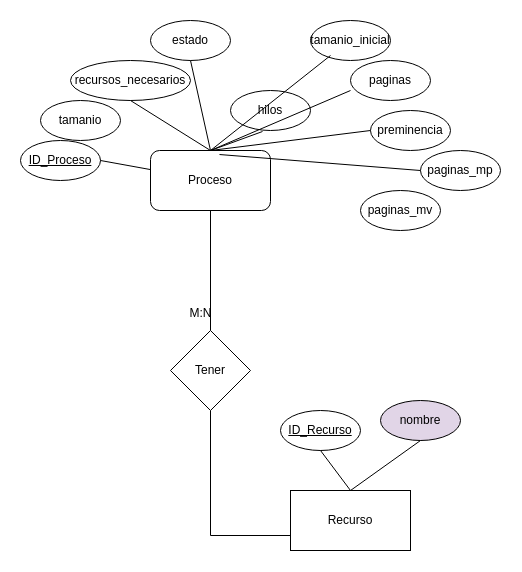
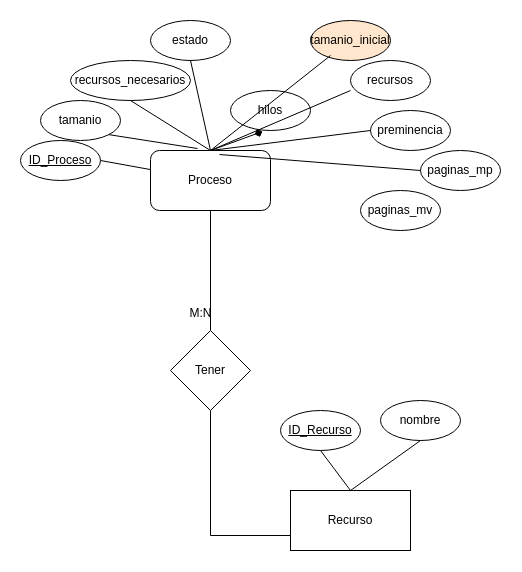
  <mxCell id="0" />
  <mxCell id="1" parent="0" />
  <mxCell id="2" value="Proceso" style="whiteSpace=wrap;html=1;rounded=1;" vertex="1" parent="1"><mxGeometry x="150" y="150" width="120" height="60" as="geometry" /></mxCell>
  <mxCell id="3" value="&lt;u&gt;ID_Proceso&lt;/u&gt;" style="ellipse;whiteSpace=wrap;html=1;" vertex="1" parent="1"><mxGeometry x="20" y="140" width="80" height="40" as="geometry" /></mxCell>
  <mxCell id="4" style="rounded=0;orthogonalLoop=1;jettySize=auto;html=1;entryX=1;entryY=0.5;entryDx=0;entryDy=0;endArrow=none;startFill=0;" edge="1" parent="1" source="2" target="3"><mxGeometry relative="1" as="geometry" /></mxCell>
  <mxCell id="5" value="tamanio" style="ellipse;whiteSpace=wrap;html=1;" vertex="1" parent="1"><mxGeometry x="40" y="100" width="80" height="40" as="geometry" /></mxCell>
+ <mxCell id="6" value="" style="endArrow=none;html=1;rounded=0;entryX=1;entryY=1;entryDx=0;entryDy=0;exitX=0.392;exitY=-0.033;exitDx=0;exitDy=0;exitPerimeter=0;" edge="1" parent="1" source="2" target="5"><mxGeometry width="50" height="50" relative="1" as="geometry"><mxPoint x="330" y="150" as="sourcePoint" /><mxPoint x="380" y="100" as="targetPoint" /></mxGeometry></mxCell>
  <mxCell id="7" value="recursos_necesarios" style="ellipse;whiteSpace=wrap;html=1;" vertex="1" parent="1"><mxGeometry x="70" y="60" width="120" height="40" as="geometry" /></mxCell>
  <mxCell id="8" value="estado" style="ellipse;whiteSpace=wrap;html=1;" vertex="1" parent="1"><mxGeometry x="150" y="20" width="80" height="40" as="geometry" /></mxCell>
  <mxCell id="9" value="hilos" style="ellipse;whiteSpace=wrap;html=1;" vertex="1" parent="1"><mxGeometry x="230" y="90" width="80" height="40" as="geometry" /></mxCell>
- <mxCell id="10" value="tamanio_inicial" style="ellipse;whiteSpace=wrap;html=1;" vertex="1" parent="1"><mxGeometry x="310" y="20" width="80" height="40" as="geometry" /></mxCell>
+ <mxCell id="10" value="tamanio_inicial" style="ellipse;whiteSpace=wrap;html=1;fillColor=#ffe6cc;" vertex="1" parent="1"><mxGeometry x="310" y="20" width="80" height="40" as="geometry" /></mxCell>
  <mxCell id="11" value="preminencia" style="ellipse;whiteSpace=wrap;html=1;" vertex="1" parent="1"><mxGeometry x="370" y="110" width="80" height="40" as="geometry" /></mxCell>
- <mxCell id="12" value="paginas" style="ellipse;whiteSpace=wrap;html=1;" vertex="1" parent="1"><mxGeometry x="350" y="60" width="80" height="40" as="geometry" /></mxCell>
+ <mxCell id="12" value="recursos" style="ellipse;whiteSpace=wrap;html=1;" vertex="1" parent="1"><mxGeometry x="350" y="60" width="80" height="40" as="geometry" /></mxCell>
  <mxCell id="13" value="paginas_mp" style="ellipse;whiteSpace=wrap;html=1;" vertex="1" parent="1"><mxGeometry x="420" y="150" width="80" height="40" as="geometry" /></mxCell>
  <mxCell id="14" value="paginas_mv" style="ellipse;whiteSpace=wrap;html=1;" vertex="1" parent="1"><mxGeometry x="360" y="190" width="80" height="40" as="geometry" /></mxCell>
  <mxCell id="15" style="rounded=0;orthogonalLoop=1;jettySize=auto;html=1;entryX=0.5;entryY=1;entryDx=0;entryDy=0;endArrow=none;startFill=0;exitX=0.5;exitY=0;exitDx=0;exitDy=0;" edge="1" parent="1" source="2" target="7"><mxGeometry relative="1" as="geometry"><mxPoint x="430" y="91" as="sourcePoint" /><mxPoint x="393" y="30" as="targetPoint" /></mxGeometry></mxCell>
  <mxCell id="16" style="rounded=0;orthogonalLoop=1;jettySize=auto;html=1;entryX=0.5;entryY=1;entryDx=0;entryDy=0;endArrow=none;startFill=0;exitX=0.5;exitY=0;exitDx=0;exitDy=0;" edge="1" parent="1" source="2" target="8"><mxGeometry relative="1" as="geometry"><mxPoint x="370" y="110" as="sourcePoint" /><mxPoint x="480" y="40" as="targetPoint" /></mxGeometry></mxCell>
- <mxCell id="17" style="rounded=0;orthogonalLoop=1;jettySize=auto;html=1;entryX=0.4;entryY=1.025;entryDx=0;entryDy=0;endArrow=none;startFill=0;exitX=0.5;exitY=0;exitDx=0;exitDy=0;entryPerimeter=0;" edge="1" parent="1" source="2" target="9"><mxGeometry relative="1" as="geometry"><mxPoint x="370" y="100" as="sourcePoint" /><mxPoint x="480" y="70" as="targetPoint" /></mxGeometry></mxCell>
+ <mxCell id="17" style="rounded=0;orthogonalLoop=1;jettySize=auto;html=1;entryX=0.4;entryY=1.025;entryDx=0;entryDy=0;endArrow=diamond;startFill=0;exitX=0.5;exitY=0;exitDx=0;exitDy=0;entryPerimeter=0;" edge="1" parent="1" source="2" target="9"><mxGeometry relative="1" as="geometry"><mxPoint x="370" y="100" as="sourcePoint" /><mxPoint x="480" y="70" as="targetPoint" /></mxGeometry></mxCell>
  <mxCell id="18" style="rounded=0;orthogonalLoop=1;jettySize=auto;html=1;entryX=0.25;entryY=0.875;entryDx=0;entryDy=0;endArrow=none;startFill=0;exitX=0.5;exitY=0;exitDx=0;exitDy=0;entryPerimeter=0;" edge="1" parent="1" source="2" target="10"><mxGeometry relative="1" as="geometry"><mxPoint x="340" y="110" as="sourcePoint" /><mxPoint x="470" y="110" as="targetPoint" /></mxGeometry></mxCell>
  <mxCell id="19" style="rounded=0;orthogonalLoop=1;jettySize=auto;html=1;entryX=0;entryY=0.75;entryDx=0;entryDy=0;endArrow=none;startFill=0;exitX=0.5;exitY=0;exitDx=0;exitDy=0;entryPerimeter=0;" edge="1" parent="1" source="2" target="12"><mxGeometry relative="1" as="geometry"><mxPoint x="350" y="140" as="sourcePoint" /><mxPoint x="483" y="151" as="targetPoint" /></mxGeometry></mxCell>
  <mxCell id="20" style="rounded=0;orthogonalLoop=1;jettySize=auto;html=1;entryX=0;entryY=0.5;entryDx=0;entryDy=0;endArrow=none;startFill=0;exitX=0.5;exitY=0;exitDx=0;exitDy=0;" edge="1" parent="1" source="2" target="11"><mxGeometry relative="1" as="geometry"><mxPoint x="200" y="160" as="sourcePoint" /><mxPoint x="490" y="210" as="targetPoint" /></mxGeometry></mxCell>
  <mxCell id="21" style="rounded=0;orthogonalLoop=1;jettySize=auto;html=1;endArrow=none;startFill=0;exitX=0.575;exitY=0.067;exitDx=0;exitDy=0;entryX=0;entryY=0.5;entryDx=0;entryDy=0;exitPerimeter=0;" edge="1" parent="1" source="2" target="13"><mxGeometry relative="1" as="geometry"><mxPoint x="350" y="140" as="sourcePoint" /><mxPoint x="405.144" y="256.43" as="targetPoint" /></mxGeometry></mxCell>
  <mxCell id="22" value="Recurso" style="rounded=0;whiteSpace=wrap;html=1;" vertex="1" parent="1"><mxGeometry x="290" y="490" width="120" height="60" as="geometry" /></mxCell>
  <mxCell id="23" value="&lt;u&gt;ID_Recurso&lt;/u&gt;" style="ellipse;whiteSpace=wrap;html=1;" vertex="1" parent="1"><mxGeometry x="280" y="410" width="80" height="40" as="geometry" /></mxCell>
- <mxCell id="24" value="nombre" style="ellipse;whiteSpace=wrap;html=1;fillColor=#e1d5e7;" vertex="1" parent="1"><mxGeometry x="380" y="400" width="80" height="40" as="geometry" /></mxCell>
+ <mxCell id="24" value="nombre" style="ellipse;whiteSpace=wrap;html=1;" vertex="1" parent="1"><mxGeometry x="380" y="400" width="80" height="40" as="geometry" /></mxCell>
  <mxCell id="25" value="" style="endArrow=none;html=1;rounded=0;exitX=0.5;exitY=1;exitDx=0;exitDy=0;entryX=0.5;entryY=0;entryDx=0;entryDy=0;" edge="1" parent="1" source="23" target="22"><mxGeometry width="50" height="50" relative="1" as="geometry"><mxPoint x="330" y="410" as="sourcePoint" /><mxPoint x="380" y="360" as="targetPoint" /></mxGeometry></mxCell>
  <mxCell id="26" value="" style="endArrow=none;html=1;rounded=0;exitX=0.5;exitY=1;exitDx=0;exitDy=0;entryX=0.5;entryY=0;entryDx=0;entryDy=0;" edge="1" parent="1" source="24" target="22"><mxGeometry width="50" height="50" relative="1" as="geometry"><mxPoint x="330" y="460" as="sourcePoint" /><mxPoint x="360" y="500" as="targetPoint" /></mxGeometry></mxCell>
  <mxCell id="27" style="edgeStyle=orthogonalEdgeStyle;rounded=0;orthogonalLoop=1;jettySize=auto;html=1;entryX=0;entryY=0.75;entryDx=0;entryDy=0;exitX=0.5;exitY=1;exitDx=0;exitDy=0;endArrow=none;startFill=0;" edge="1" parent="1" source="28" target="22"><mxGeometry relative="1" as="geometry" /></mxCell>
  <mxCell id="28" value="Tener" style="rhombus;whiteSpace=wrap;html=1;" vertex="1" parent="1"><mxGeometry x="170" y="330" width="80" height="80" as="geometry" /></mxCell>
  <mxCell id="29" style="edgeStyle=orthogonalEdgeStyle;rounded=0;orthogonalLoop=1;jettySize=auto;html=1;entryX=0.5;entryY=1;entryDx=0;entryDy=0;exitX=0.5;exitY=0;exitDx=0;exitDy=0;endArrow=none;startFill=0;" edge="1" parent="1" source="28" target="2"><mxGeometry relative="1" as="geometry" /></mxCell>
  <mxCell id="30" value="M:N" style="text;html=1;align=center;verticalAlign=middle;resizable=0;points=[];autosize=1;strokeColor=none;fillColor=none;" vertex="1" parent="1"><mxGeometry x="175" y="298" width="50" height="30" as="geometry" /></mxCell>
